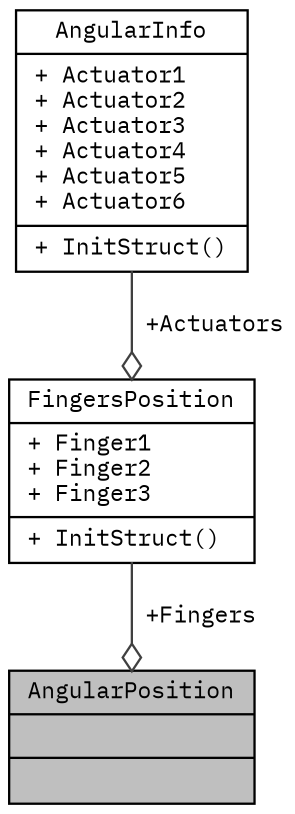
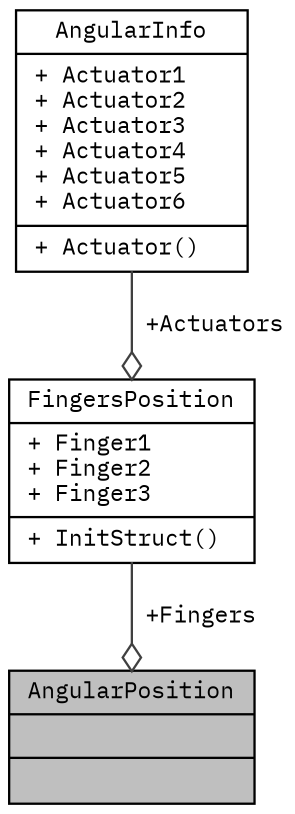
  digraph {
    fontname="IBM Plex Mono"
    node [color=black fillcolor=white fontname="IBM Plex Mono" fontsize=10 shape=record style=filled]
    edge [arrowhead=odiamond color=grey25 fontname="IBM Plex Mono" fontsize=10 labelfontname=Helvetica labelfontsize=10 style=solid]
    n1 [fillcolor=grey75 fontcolor=black height=0.2 label="{AngularPosition\n||}" width=0.4]
-   n2 [height=0.2 label="{AngularInfo\n|+ Actuator1\l+ Actuator2\l+ Actuator3\l+ Actuator4\l+ Actuator5\l+ Actuator6\l|+ InitStruct()\l}" width=0.4]
+   n2 [height=0.2 label="{AngularInfo\n|+ Actuator1\l+ Actuator2\l+ Actuator3\l+ Actuator4\l+ Actuator5\l+ Actuator6\l|+ Actuator()\l}" width=0.4]
    n3 [height=0.2 label="{FingersPosition\n|+ Finger1\l+ Finger2\l+ Finger3\l|+ InitStruct()\l}" width=0.4]
    n2 -> n3 [label=" +Actuators"]
    n3 -> n1 [label=" +Fingers"]
  }
